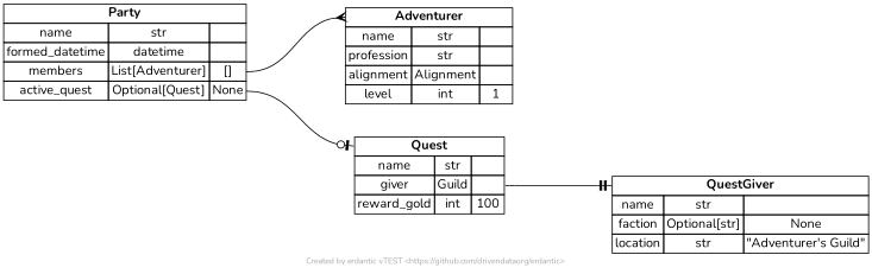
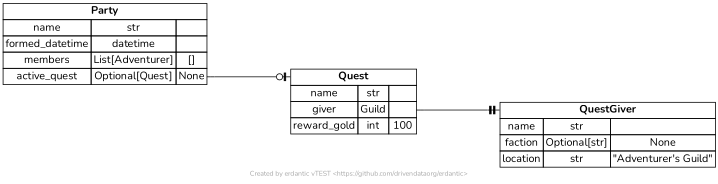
  digraph {
    fontcolor=gray66
    fontname=Nunito
    fontsize=9
    label="Created by erdantic vTEST <https://github.com/drivendataorg/erdantic>"
    nodesep=0.5
    rankdir=LR
    ranksep=1.5
    node [fontname=Nunito fontsize=14 shape=plain]
    edge [arrowtail=nonenone dir=both fontname=Nunito headport="_root:w"]
-   n1 [label=<<table border="0" cellborder="1" cellspacing="0"><tr><td port="_root" colspan="3"><b>Adventurer</b></td></tr><tr><td>name</td><td>str</td><td port="name" width="36"></td></tr><tr><td>profession</td><td>str</td><td port="profession" width="36"></td></tr><tr><td>alignment</td><td>Alignment</td><td port="alignment" width="36"></td></tr><tr><td>level</td><td>int</td><td port="level" width="36">1</td></tr></table>>]
    n2 [label=<<table border="0" cellborder="1" cellspacing="0"><tr><td port="_root" colspan="3"><b>Party</b></td></tr><tr><td>name</td><td>str</td><td port="name" width="36"></td></tr><tr><td>formed_datetime</td><td>datetime</td><td port="formed_datetime" width="36"></td></tr><tr><td>members</td><td>List[Adventurer]</td><td port="members" width="36">[]</td></tr><tr><td>active_quest</td><td>Optional[Quest]</td><td port="active_quest" width="36">None</td></tr></table>>]
    n3 [label=<<table border="0" cellborder="1" cellspacing="0"><tr><td port="_root" colspan="3"><b>Quest</b></td></tr><tr><td>name</td><td>str</td><td port="name" width="36"></td></tr><tr><td>giver</td><td>Guild</td><td port="giver" width="36"></td></tr><tr><td>reward_gold</td><td>int</td><td port="reward_gold" width="36">100</td></tr></table>>]
    n4 [label=<<table border="0" cellborder="1" cellspacing="0"><tr><td port="_root" colspan="3"><b>QuestGiver</b></td></tr><tr><td>name</td><td>str</td><td port="name" width="36"></td></tr><tr><td>faction</td><td>Optional[str]</td><td port="faction" width="36">None</td></tr><tr><td>location</td><td>str</td><td port="location" width="36">&quot;Adventurer&#x27;s Guild&quot;</td></tr></table>>]
-   n2 -> n1 [arrowhead=crownone tailport="members:e"]
    n2 -> n3 [arrowhead=noneteeodot tailport="active_quest:e"]
    n3 -> n4 [arrowhead=noneteetee tailport="giver:e"]
  }
